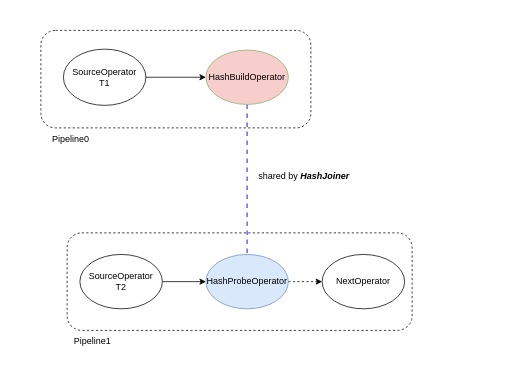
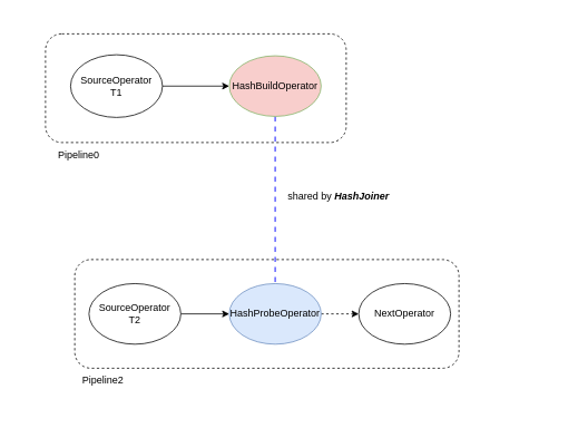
  <mxCell id="0" />
  <mxCell id="1" parent="0" />
  <mxCell id="2" value="" style="rounded=1;whiteSpace=wrap;html=1;fillColor=none;dashed=1;" parent="1" vertex="1"><mxGeometry x="54" y="40" width="360" height="130" as="geometry" /></mxCell>
  <mxCell id="3" style="edgeStyle=orthogonalEdgeStyle;rounded=0;orthogonalLoop=1;jettySize=auto;html=1;exitX=1;exitY=0.5;exitDx=0;exitDy=0;entryX=0;entryY=0.5;entryDx=0;entryDy=0;" parent="1" source="4" target="6" edge="1"><mxGeometry relative="1" as="geometry" /></mxCell>
  <mxCell id="4" value="SourceOperator&lt;br&gt;T1" style="ellipse;whiteSpace=wrap;html=1;" parent="1" vertex="1"><mxGeometry x="84" y="65" width="110" height="75" as="geometry" /></mxCell>
  <mxCell id="5" style="edgeStyle=orthogonalEdgeStyle;rounded=0;orthogonalLoop=1;jettySize=auto;html=1;exitX=0.5;exitY=1;exitDx=0;exitDy=0;endArrow=none;endFill=0;strokeColor=#6666FF;strokeWidth=2;dashed=1;" parent="1" source="6" target="12" edge="1"><mxGeometry relative="1" as="geometry" /></mxCell>
  <mxCell id="6" value="HashBuildOperator" style="ellipse;whiteSpace=wrap;html=1;fillColor=#f8cecc;strokeColor=#82b366;" parent="1" vertex="1"><mxGeometry x="274" y="66.25" width="110" height="72.5" as="geometry" /></mxCell>
  <mxCell id="7" value="Pipeline0" style="text;html=1;strokeColor=none;fillColor=none;align=center;verticalAlign=middle;whiteSpace=wrap;rounded=0;" parent="1" vertex="1"><mxGeometry x="64" y="170" width="60" height="30" as="geometry" /></mxCell>
  <mxCell id="8" value="" style="rounded=1;whiteSpace=wrap;html=1;fillColor=none;dashed=1;" parent="1" vertex="1"><mxGeometry x="89" y="310" width="460" height="130" as="geometry" /></mxCell>
  <mxCell id="9" style="edgeStyle=orthogonalEdgeStyle;rounded=0;orthogonalLoop=1;jettySize=auto;html=1;exitX=1;exitY=0.5;exitDx=0;exitDy=0;entryX=0;entryY=0.5;entryDx=0;entryDy=0;" parent="1" source="10" target="12" edge="1"><mxGeometry relative="1" as="geometry" /></mxCell>
  <mxCell id="10" value="SourceOperator&lt;br&gt;T2" style="ellipse;whiteSpace=wrap;html=1;" parent="1" vertex="1"><mxGeometry x="106" y="338.75" width="110" height="72.5" as="geometry" /></mxCell>
  <mxCell id="11" style="edgeStyle=orthogonalEdgeStyle;rounded=0;orthogonalLoop=1;jettySize=auto;html=1;exitX=1;exitY=0.5;exitDx=0;exitDy=0;entryX=0;entryY=0.5;entryDx=0;entryDy=0;dashed=1;" parent="1" source="12" target="13" edge="1"><mxGeometry relative="1" as="geometry" /></mxCell>
  <mxCell id="12" value="HashProbeOperator" style="ellipse;whiteSpace=wrap;html=1;fillColor=#dae8fc;strokeColor=#6c8ebf;" parent="1" vertex="1"><mxGeometry x="274" y="338.75" width="110" height="72.5" as="geometry" /></mxCell>
  <mxCell id="13" value="NextOperator" style="ellipse;whiteSpace=wrap;html=1;" parent="1" vertex="1"><mxGeometry x="429" y="338.75" width="110" height="72.5" as="geometry" /></mxCell>
- <mxCell id="14" value="Pipeline1" style="text;html=1;strokeColor=none;fillColor=none;align=center;verticalAlign=middle;whiteSpace=wrap;rounded=0;" parent="1" vertex="1"><mxGeometry x="93" y="440" width="60" height="30" as="geometry" /></mxCell>
+ <mxCell id="14" value="Pipeline2" style="text;html=1;strokeColor=none;fillColor=none;align=center;verticalAlign=middle;whiteSpace=wrap;rounded=0;" parent="1" vertex="1"><mxGeometry x="93" y="440" width="60" height="30" as="geometry" /></mxCell>
  <mxCell id="15" value="shared by &lt;i&gt;&lt;b&gt;HashJoiner&lt;/b&gt;&lt;/i&gt;" style="text;html=1;strokeColor=none;fillColor=none;align=center;verticalAlign=middle;whiteSpace=wrap;rounded=0;" parent="1" vertex="1"><mxGeometry x="340" y="220" width="130" height="30" as="geometry" /></mxCell>
  <mxCell id="16" value="" style="rounded=0;whiteSpace=wrap;html=1;fillColor=none;strokeColor=none;" vertex="1" parent="1"><mxGeometry x="20" y="20" width="650" height="470" as="geometry" /></mxCell>
